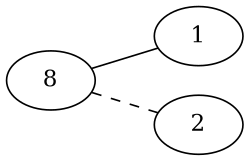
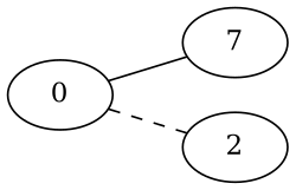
  strict graph {
    rankdir=LR
    node [color=black]
-   0 [label=8]
-   1
+   0
+   1 [label=7]
    2
    0 -- 1 [style=solid]
    0 -- 2 [style=dashed]
  }
